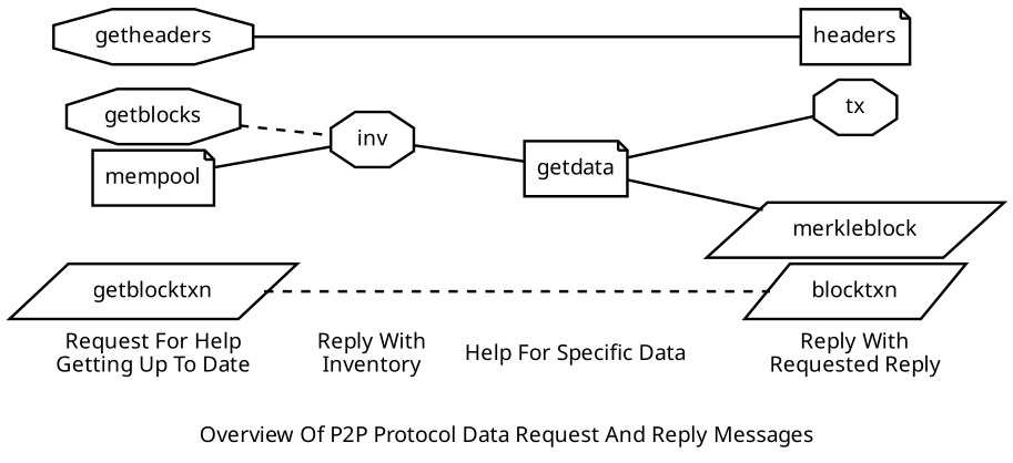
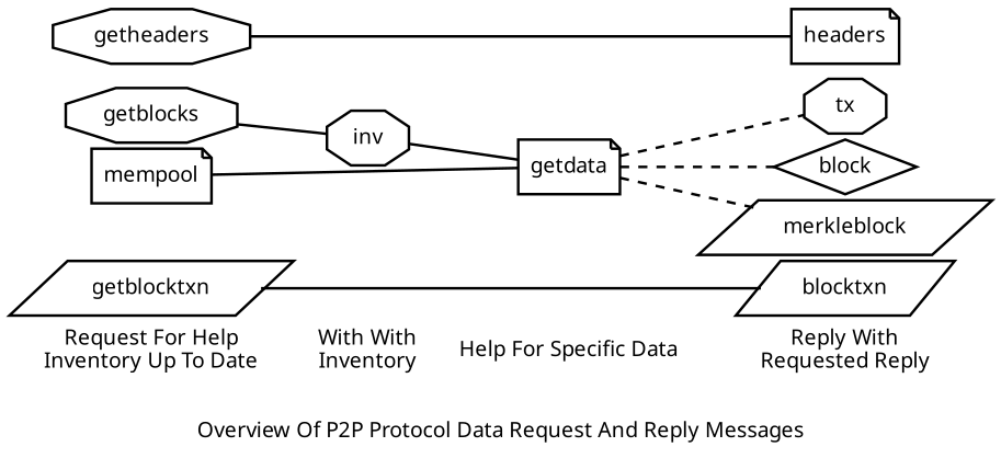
  digraph {
    fontname=Sans
    label="Overview Of P2P Protocol Data Request And Reply Messages"
    nodesep=0.05
    penwidth=1.75
    rankdir=LR
    ranksep=0.1
    splines=false
    node [fontname=Sans penwidth=1.75 shape=none]
    edge [dir=none fontname=Sans penwidth=1.75 style=bold]
-   n1 [label="Request For Help\nGetting Up To Date"]
-   n2 [label="Reply With\nInventory"]
+   n1 [label="Request For Help\nInventory Up To Date"]
+   n2 [label="With With\nInventory"]
    n3 [label="Help For Specific Data"]
    n4 [label="Reply With\nRequested Reply"]
    getblocktxn [shape=parallelogram]
    blocktxn [shape=parallelogram]
    getblocks [shape=octagon]
    inv [shape=octagon]
    getdata [shape=note]
    tx [shape=octagon]
+   block [shape=diamond]
    merkleblock [shape=parallelogram]
    mempool [shape=note]
    getheaders [shape=octagon]
    headers [shape=note]
    subgraph sub_1 {
      n1
      n2
      n3
      n4
    }
    n1 -> n2 [style=invis]
    n2 -> n3 [style=invis]
    n3 -> n4 [style=invis]
-   getblocktxn -> blocktxn [minlen=3 style=dashed]
-   getblocks -> inv [style=dashed]
+   getblocktxn -> blocktxn [minlen=3]
+   getblocks -> inv
    inv -> getdata
-   getdata -> tx
-   getdata -> merkleblock
-   mempool -> inv
+   getdata -> tx [style=dashed]
+   getdata -> block [style=dashed]
+   getdata -> merkleblock [style=dashed]
+   mempool -> getdata
    getheaders -> headers [minlen=3]
  }
